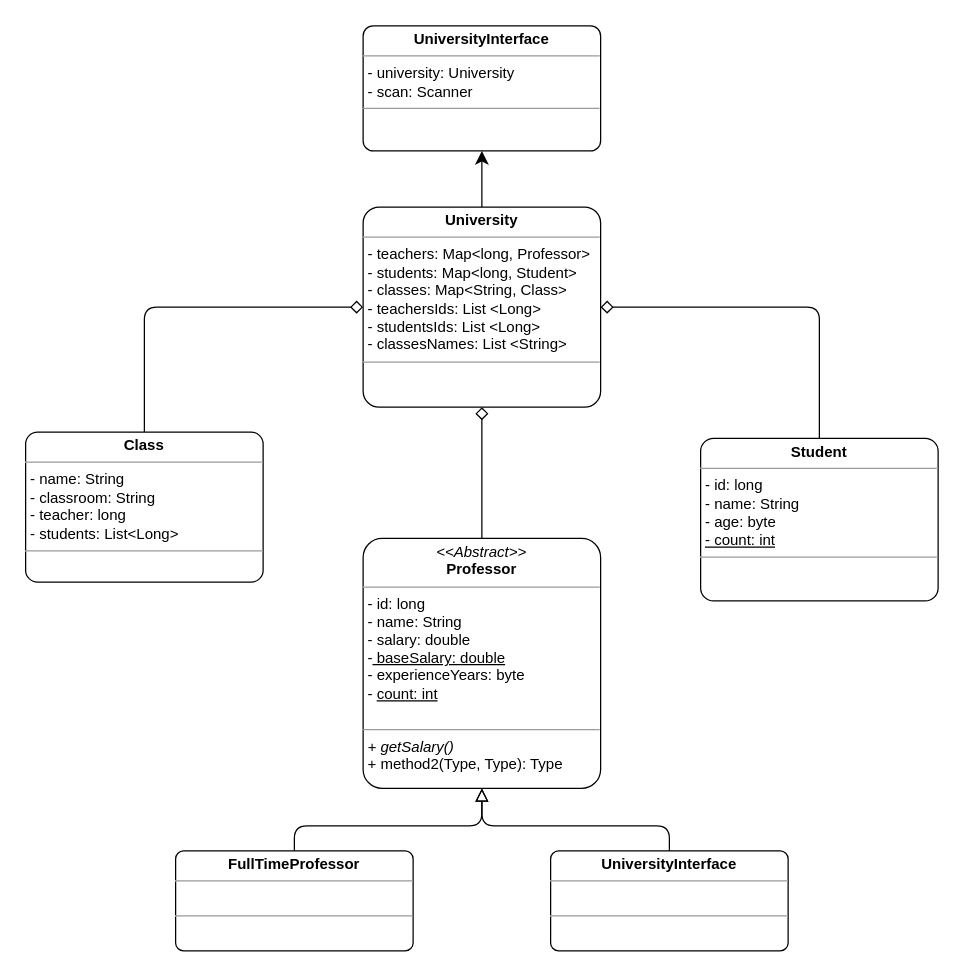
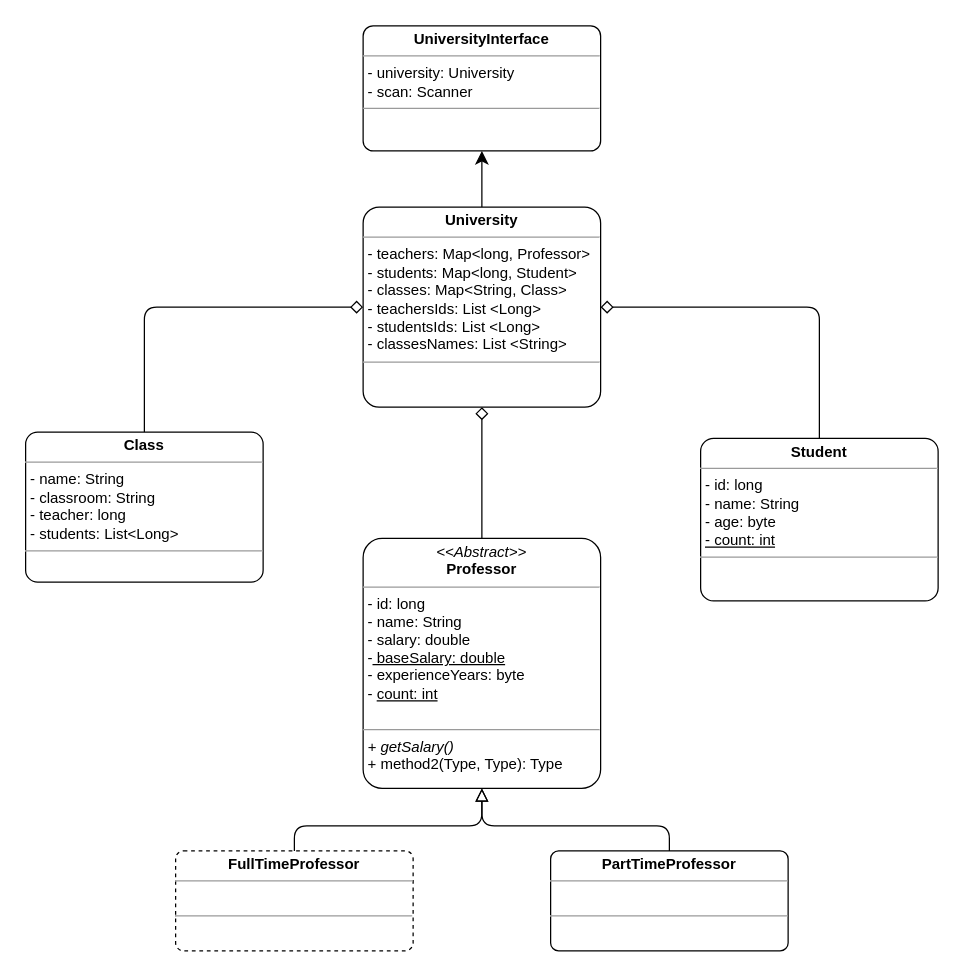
  <mxCell id="0" />
  <mxCell id="1" parent="0" />
  <mxCell id="2" style="edgeStyle=none;curved=0;rounded=1;orthogonalLoop=1;jettySize=auto;html=1;exitX=0.5;exitY=0;exitDx=0;exitDy=0;entryX=0.5;entryY=1;entryDx=0;entryDy=0;fontSize=12;startSize=8;endSize=8;endArrow=diamond;endFill=0;" parent="1" source="3" target="9" edge="1"><mxGeometry relative="1" as="geometry" /></mxCell>
  <mxCell id="3" value="&lt;p style=&quot;margin:0px;margin-top:4px;text-align:center;&quot;&gt;&lt;i&gt;&amp;lt;&amp;lt;Abstract&amp;gt;&amp;gt;&lt;/i&gt;&lt;br&gt;&lt;b&gt;Professor&lt;/b&gt;&lt;/p&gt;&lt;hr size=&quot;1&quot;&gt;&lt;p style=&quot;margin:0px;margin-left:4px;&quot;&gt;- id: long&lt;br&gt;&lt;/p&gt;&lt;p style=&quot;margin:0px;margin-left:4px;&quot;&gt;- name: String&lt;br&gt;- salary: double&lt;/p&gt;&lt;p style=&quot;margin:0px;margin-left:4px;&quot;&gt;-&lt;u&gt; baseSalary: double&lt;/u&gt;&lt;/p&gt;&lt;p style=&quot;margin:0px;margin-left:4px;&quot;&gt;- experienceYears: byte&lt;/p&gt;&lt;p style=&quot;margin:0px;margin-left:4px;&quot;&gt;- &lt;u&gt;count: int&lt;/u&gt;&lt;/p&gt;&lt;p style=&quot;margin:0px;margin-left:4px;&quot;&gt;&lt;u&gt;&lt;br&gt;&lt;/u&gt;&lt;/p&gt;&lt;hr size=&quot;1&quot;&gt;&lt;p style=&quot;margin:0px;margin-left:4px;&quot;&gt;&lt;i&gt;+ getSalary()&lt;/i&gt;&lt;br&gt;+ method2(Type, Type): Type&lt;/p&gt;" style="verticalAlign=top;align=left;overflow=fill;fontSize=12;fontFamily=Helvetica;html=1;rounded=1;shadow=0;comic=0;labelBackgroundColor=none;strokeWidth=1;arcSize=8;" parent="1" vertex="1"><mxGeometry x="290" y="430" width="190" height="200" as="geometry" /></mxCell>
  <mxCell id="4" style="edgeStyle=none;curved=0;rounded=1;orthogonalLoop=1;jettySize=auto;html=1;entryX=0.5;entryY=1;entryDx=0;entryDy=0;fontSize=12;startSize=8;endSize=8;exitX=0.5;exitY=0;exitDx=0;exitDy=0;endArrow=block;endFill=0;startArrow=none;startFill=0;" parent="1" source="5" target="3" edge="1"><mxGeometry relative="1" as="geometry"><Array as="points"><mxPoint x="235" y="660" /><mxPoint x="385" y="660" /></Array></mxGeometry></mxCell>
- <mxCell id="5" value="&lt;p style=&quot;margin:0px;margin-top:4px;text-align:center;&quot;&gt;&lt;b&gt;FullTimeProfessor&lt;/b&gt;&lt;/p&gt;&lt;hr size=&quot;1&quot;&gt;&lt;p style=&quot;margin:0px;margin-left:4px;&quot;&gt;&lt;br&gt;&lt;/p&gt;&lt;hr size=&quot;1&quot;&gt;&lt;p style=&quot;margin:0px;margin-left:4px;&quot;&gt;&lt;br&gt;&lt;/p&gt;" style="verticalAlign=top;align=left;overflow=fill;fontSize=12;fontFamily=Helvetica;html=1;rounded=1;shadow=0;comic=0;labelBackgroundColor=none;strokeWidth=1;arcSize=8;" parent="1" vertex="1"><mxGeometry x="140" y="680" width="190" height="80" as="geometry" /></mxCell>
+ <mxCell id="5" value="&lt;p style=&quot;margin:0px;margin-top:4px;text-align:center;&quot;&gt;&lt;b&gt;FullTimeProfessor&lt;/b&gt;&lt;/p&gt;&lt;hr size=&quot;1&quot;&gt;&lt;p style=&quot;margin:0px;margin-left:4px;&quot;&gt;&lt;br&gt;&lt;/p&gt;&lt;hr size=&quot;1&quot;&gt;&lt;p style=&quot;margin:0px;margin-left:4px;&quot;&gt;&lt;br&gt;&lt;/p&gt;" style="verticalAlign=top;align=left;overflow=fill;fontSize=12;fontFamily=Helvetica;html=1;rounded=1;shadow=0;comic=0;labelBackgroundColor=none;strokeWidth=1;arcSize=8;dashed=1;" parent="1" vertex="1"><mxGeometry x="140" y="680" width="190" height="80" as="geometry" /></mxCell>
  <mxCell id="6" style="edgeStyle=none;curved=0;rounded=1;orthogonalLoop=1;jettySize=auto;html=1;entryX=0.5;entryY=1;entryDx=0;entryDy=0;fontSize=12;startSize=8;endSize=8;exitX=0.5;exitY=0;exitDx=0;exitDy=0;startArrow=none;startFill=0;endArrow=block;endFill=0;" parent="1" source="7" target="3" edge="1"><mxGeometry relative="1" as="geometry"><mxPoint x="540" y="660" as="sourcePoint" /><Array as="points"><mxPoint x="535" y="660" /><mxPoint x="385" y="660" /></Array></mxGeometry></mxCell>
- <mxCell id="7" value="&lt;p style=&quot;margin:0px;margin-top:4px;text-align:center;&quot;&gt;&lt;b&gt;UniversityInterface&lt;/b&gt;&lt;/p&gt;&lt;hr size=&quot;1&quot;&gt;&lt;p style=&quot;margin:0px;margin-left:4px;&quot;&gt;&lt;br&gt;&lt;/p&gt;&lt;hr size=&quot;1&quot;&gt;&lt;p style=&quot;margin:0px;margin-left:4px;&quot;&gt;&lt;br&gt;&lt;/p&gt;" style="verticalAlign=top;align=left;overflow=fill;fontSize=12;fontFamily=Helvetica;html=1;rounded=1;shadow=0;comic=0;labelBackgroundColor=none;strokeWidth=1;arcSize=8;" parent="1" vertex="1"><mxGeometry x="440" y="680" width="190" height="80" as="geometry" /></mxCell>
+ <mxCell id="7" value="&lt;p style=&quot;margin:0px;margin-top:4px;text-align:center;&quot;&gt;&lt;b&gt;PartTimeProfessor&lt;/b&gt;&lt;/p&gt;&lt;hr size=&quot;1&quot;&gt;&lt;p style=&quot;margin:0px;margin-left:4px;&quot;&gt;&lt;br&gt;&lt;/p&gt;&lt;hr size=&quot;1&quot;&gt;&lt;p style=&quot;margin:0px;margin-left:4px;&quot;&gt;&lt;br&gt;&lt;/p&gt;" style="verticalAlign=top;align=left;overflow=fill;fontSize=12;fontFamily=Helvetica;html=1;rounded=1;shadow=0;comic=0;labelBackgroundColor=none;strokeWidth=1;arcSize=8;" parent="1" vertex="1"><mxGeometry x="440" y="680" width="190" height="80" as="geometry" /></mxCell>
  <mxCell id="8" style="edgeStyle=none;curved=1;rounded=0;orthogonalLoop=1;jettySize=auto;html=1;fontSize=12;startSize=8;endSize=8;" edge="1" parent="1" source="9" target="14"><mxGeometry relative="1" as="geometry" /></mxCell>
  <mxCell id="9" value="&lt;p style=&quot;margin:0px;margin-top:4px;text-align:center;&quot;&gt;&lt;b&gt;University&lt;/b&gt;&lt;/p&gt;&lt;hr size=&quot;1&quot;&gt;&lt;p style=&quot;margin:0px;margin-left:4px;&quot;&gt;- teachers: Map&amp;lt;long, Professor&amp;gt;&lt;br&gt;- students: Map&amp;lt;long, Student&amp;gt;&lt;/p&gt;&lt;p style=&quot;margin:0px;margin-left:4px;&quot;&gt;- classes: Map&amp;lt;String, Class&amp;gt;&lt;/p&gt;&lt;p style=&quot;margin:0px;margin-left:4px;&quot;&gt;- teachersIds: List &amp;lt;Long&amp;gt;&lt;/p&gt;&lt;p style=&quot;margin:0px;margin-left:4px;&quot;&gt;- studentsIds: List &amp;lt;Long&amp;gt;&lt;/p&gt;&lt;p style=&quot;margin:0px;margin-left:4px;&quot;&gt;- classesNames:&amp;nbsp;List &amp;lt;String&amp;gt;&lt;/p&gt;&lt;hr size=&quot;1&quot;&gt;&lt;p style=&quot;margin:0px;margin-left:4px;&quot;&gt;&lt;br&gt;&lt;/p&gt;" style="verticalAlign=top;align=left;overflow=fill;fontSize=12;fontFamily=Helvetica;html=1;rounded=1;shadow=0;comic=0;labelBackgroundColor=none;strokeWidth=1;arcSize=8;" parent="1" vertex="1"><mxGeometry x="290" y="165" width="190" height="160" as="geometry" /></mxCell>
  <mxCell id="10" style="edgeStyle=none;curved=0;rounded=1;orthogonalLoop=1;jettySize=auto;html=1;entryX=1;entryY=0.5;entryDx=0;entryDy=0;fontSize=12;startSize=8;endSize=8;endArrow=diamond;endFill=0;" parent="1" source="11" target="9" edge="1"><mxGeometry relative="1" as="geometry"><Array as="points"><mxPoint x="655" y="245" /></Array></mxGeometry></mxCell>
  <mxCell id="11" value="&lt;p style=&quot;margin:0px;margin-top:4px;text-align:center;&quot;&gt;&lt;b&gt;Student&lt;/b&gt;&lt;/p&gt;&lt;hr size=&quot;1&quot;&gt;&lt;p style=&quot;margin:0px;margin-left:4px;&quot;&gt;- id: long&lt;br&gt;&lt;/p&gt;&lt;p style=&quot;margin:0px;margin-left:4px;&quot;&gt;- name: String&lt;br&gt;&lt;/p&gt;&lt;p style=&quot;margin:0px;margin-left:4px;&quot;&gt;- age: byte&lt;/p&gt;&lt;p style=&quot;margin:0px;margin-left:4px;&quot;&gt;&lt;u&gt;- count: int&lt;/u&gt;&lt;/p&gt;&lt;hr size=&quot;1&quot;&gt;&lt;p style=&quot;margin:0px;margin-left:4px;&quot;&gt;&lt;br&gt;&lt;/p&gt;" style="verticalAlign=top;align=left;overflow=fill;fontSize=12;fontFamily=Helvetica;html=1;rounded=1;shadow=0;comic=0;labelBackgroundColor=none;strokeWidth=1;arcSize=8;" parent="1" vertex="1"><mxGeometry x="560" y="350" width="190" height="130" as="geometry" /></mxCell>
  <mxCell id="12" style="edgeStyle=none;curved=0;rounded=1;orthogonalLoop=1;jettySize=auto;html=1;exitX=0.5;exitY=0;exitDx=0;exitDy=0;entryX=0;entryY=0.5;entryDx=0;entryDy=0;fontSize=12;startSize=8;endSize=8;endArrow=diamond;endFill=0;" parent="1" source="13" target="9" edge="1"><mxGeometry relative="1" as="geometry"><Array as="points"><mxPoint x="115" y="245" /></Array></mxGeometry></mxCell>
  <mxCell id="13" value="&lt;p style=&quot;margin:0px;margin-top:4px;text-align:center;&quot;&gt;&lt;b&gt;Class&lt;/b&gt;&lt;/p&gt;&lt;hr size=&quot;1&quot;&gt;&lt;p style=&quot;margin:0px;margin-left:4px;&quot;&gt;- name: String&lt;br&gt;- classroom: String&lt;/p&gt;&lt;p style=&quot;margin:0px;margin-left:4px;&quot;&gt;- teacher: long&lt;/p&gt;&lt;p style=&quot;margin:0px;margin-left:4px;&quot;&gt;- students: List&amp;lt;Long&amp;gt;&lt;/p&gt;&lt;hr size=&quot;1&quot;&gt;&lt;p style=&quot;margin:0px;margin-left:4px;&quot;&gt;&lt;br&gt;&lt;/p&gt;" style="verticalAlign=top;align=left;overflow=fill;fontSize=12;fontFamily=Helvetica;html=1;rounded=1;shadow=0;comic=0;labelBackgroundColor=none;strokeWidth=1;arcSize=8;" parent="1" vertex="1"><mxGeometry x="20" y="345" width="190" height="120" as="geometry" /></mxCell>
  <mxCell id="14" value="&lt;p style=&quot;margin:0px;margin-top:4px;text-align:center;&quot;&gt;&lt;b&gt;UniversityInterface&lt;/b&gt;&lt;/p&gt;&lt;hr size=&quot;1&quot;&gt;&lt;p style=&quot;margin:0px;margin-left:4px;&quot;&gt;- university: University&lt;br&gt;&lt;/p&gt;&lt;p style=&quot;margin:0px;margin-left:4px;&quot;&gt;- scan: Scanner&lt;/p&gt;&lt;hr size=&quot;1&quot;&gt;&lt;p style=&quot;margin:0px;margin-left:4px;&quot;&gt;&lt;br&gt;&lt;/p&gt;" style="verticalAlign=top;align=left;overflow=fill;fontSize=12;fontFamily=Helvetica;html=1;rounded=1;shadow=0;comic=0;labelBackgroundColor=none;strokeWidth=1;arcSize=8;" vertex="1" parent="1"><mxGeometry x="290" y="20" width="190" height="100" as="geometry" /></mxCell>
